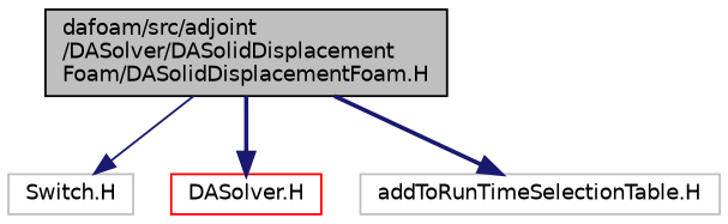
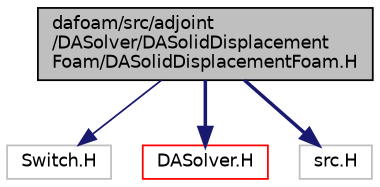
  digraph {
    node [color=grey75 fontname=Helvetica fontsize=10 shape=record]
    edge [color=midnightblue fontname=Helvetica fontsize=10 labelfontname=Helvetica labelfontsize=10 style=bold]
    n1 [color=black fillcolor=grey75 fontcolor=black height=0.2 label="dafoam/src/adjoint\l/DASolver/DASolidDisplacement\lFoam/DASolidDisplacementFoam.H" style=filled width=0.4]
    n2 [height=0.2 label="Switch.H" width=0.4]
    n3 [color=red height=0.2 label="DASolver.H" width=0.4]
-   n4 [height=0.2 label="addToRunTimeSelectionTable.H" width=0.4]
+   n4 [height=0.2 label="src.H" width=0.4]
    n1 -> n2 [style=solid]
    n1 -> n3
    n1 -> n4
  }
